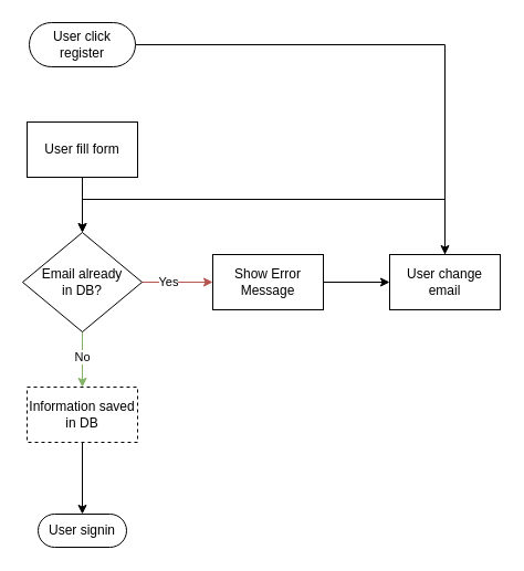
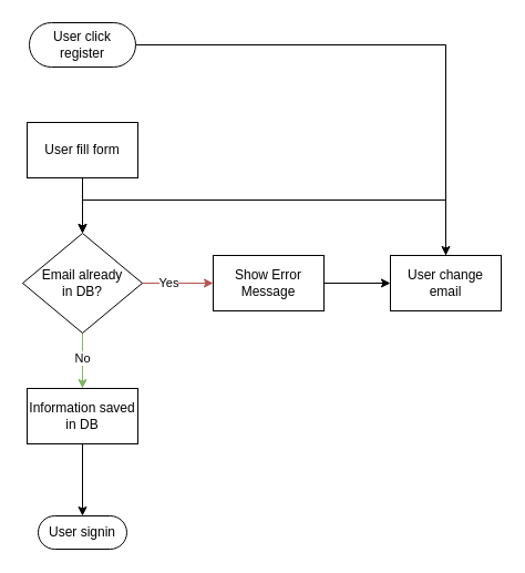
  <mxCell id="0" />
  <mxCell id="1" parent="0" />
  <mxCell id="2" style="edgeStyle=orthogonalEdgeStyle;rounded=0;orthogonalLoop=1;jettySize=auto;html=1;" edge="1" parent="1" source="3" target="13"><mxGeometry relative="1" as="geometry" /></mxCell>
  <mxCell id="3" value="User click register" style="html=1;dashed=0;whiteSpace=wrap;shape=mxgraph.dfd.start" vertex="1" parent="1"><mxGeometry x="26" y="20" width="96" height="40" as="geometry" /></mxCell>
  <mxCell id="4" style="edgeStyle=orthogonalEdgeStyle;rounded=0;orthogonalLoop=1;jettySize=auto;html=1;" edge="1" parent="1" source="5" target="9"><mxGeometry relative="1" as="geometry" /></mxCell>
  <mxCell id="5" value="User fill form" style="html=1;dashed=0;whiteSpace=wrap;" vertex="1" parent="1"><mxGeometry x="24" y="110" width="100" height="50" as="geometry" /></mxCell>
  <mxCell id="6" value="Yes" style="edgeStyle=orthogonalEdgeStyle;rounded=0;orthogonalLoop=1;jettySize=auto;html=1;entryX=0;entryY=0.5;entryDx=0;entryDy=0;fillColor=#f8cecc;strokeColor=#b85450;" edge="1" parent="1" source="9" target="11"><mxGeometry x="-0.25" relative="1" as="geometry"><mxPoint as="offset" /></mxGeometry></mxCell>
  <mxCell id="7" style="edgeStyle=orthogonalEdgeStyle;rounded=0;orthogonalLoop=1;jettySize=auto;html=1;fillColor=#d5e8d4;strokeColor=#82b366;" edge="1" parent="1" source="9" target="16"><mxGeometry relative="1" as="geometry" /></mxCell>
  <mxCell id="8" value="No" style="edgeLabel;html=1;align=center;verticalAlign=middle;resizable=0;points=[];fontFamily=Helvetica;fontSize=11;fontColor=default;labelBackgroundColor=default;" vertex="1" connectable="0" parent="7"><mxGeometry x="-0.12" y="-1" relative="1" as="geometry"><mxPoint as="offset" /></mxGeometry></mxCell>
  <mxCell id="9" value="&lt;div&gt;Email already&lt;/div&gt;&lt;div&gt;in DB?&lt;/div&gt;" style="shape=rhombus;html=1;dashed=0;whiteSpace=wrap;perimeter=rhombusPerimeter;" vertex="1" parent="1"><mxGeometry x="20" y="210" width="108" height="90" as="geometry" /></mxCell>
  <mxCell id="10" style="edgeStyle=orthogonalEdgeStyle;rounded=0;orthogonalLoop=1;jettySize=auto;html=1;" edge="1" parent="1" source="11" target="13"><mxGeometry relative="1" as="geometry" /></mxCell>
  <mxCell id="11" value="Show Error Message" style="html=1;dashed=0;whiteSpace=wrap;" vertex="1" parent="1"><mxGeometry x="192" y="230" width="100" height="50" as="geometry" /></mxCell>
  <mxCell id="12" style="edgeStyle=orthogonalEdgeStyle;rounded=0;orthogonalLoop=1;jettySize=auto;html=1;" edge="1" parent="1" source="13" target="9"><mxGeometry relative="1" as="geometry"><Array as="points"><mxPoint x="402" y="180" /><mxPoint x="74" y="180" /></Array></mxGeometry></mxCell>
  <mxCell id="13" value="User change email" style="html=1;dashed=0;whiteSpace=wrap;" vertex="1" parent="1"><mxGeometry x="352" y="230" width="100" height="50" as="geometry" /></mxCell>
  <mxCell id="14" value="User signin" style="html=1;dashed=0;whiteSpace=wrap;shape=mxgraph.dfd.start" vertex="1" parent="1"><mxGeometry x="34" y="465" width="80" height="30" as="geometry" /></mxCell>
  <mxCell id="15" style="edgeStyle=orthogonalEdgeStyle;rounded=0;orthogonalLoop=1;jettySize=auto;html=1;" edge="1" parent="1" source="16" target="14"><mxGeometry relative="1" as="geometry" /></mxCell>
- <mxCell id="16" value="Information saved in DB" style="html=1;dashed=1;whiteSpace=wrap;" vertex="1" parent="1"><mxGeometry x="24" y="350" width="100" height="50" as="geometry" /></mxCell>
+ <mxCell id="16" value="Information saved in DB" style="html=1;dashed=0;whiteSpace=wrap;" vertex="1" parent="1"><mxGeometry x="24" y="350" width="100" height="50" as="geometry" /></mxCell>
